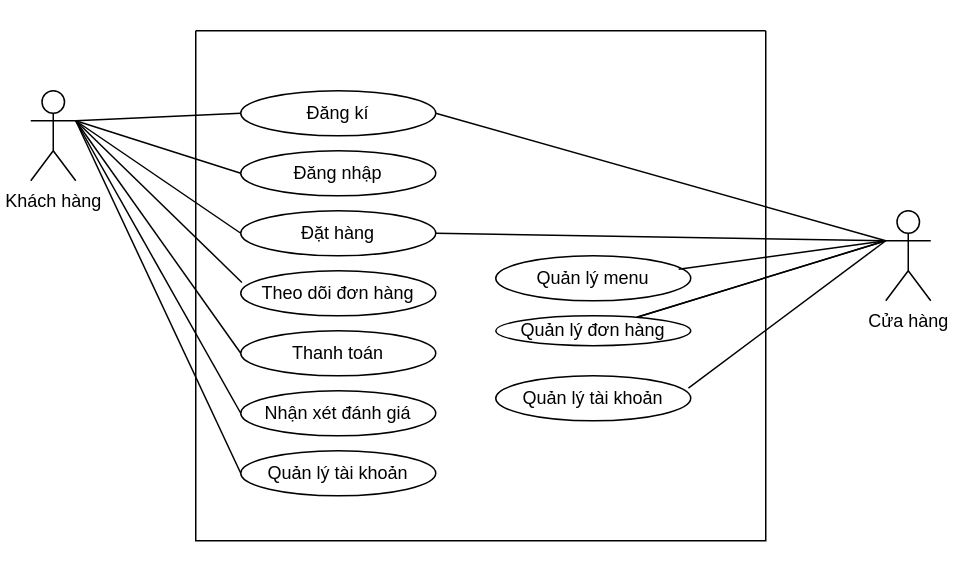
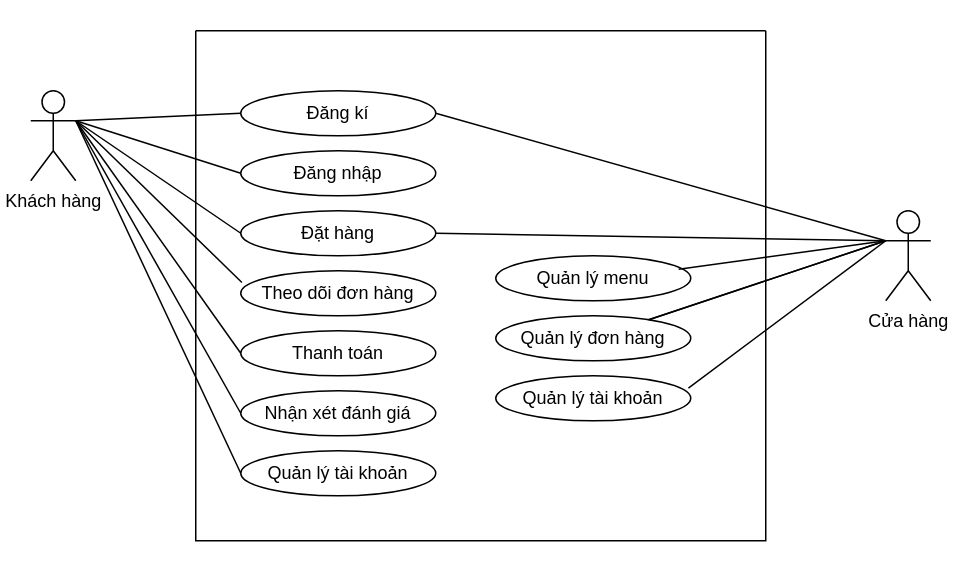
  <mxCell id="0" />
  <mxCell id="1" parent="0" />
  <mxCell id="2" value="Khách hàng" style="shape=umlActor;verticalLabelPosition=bottom;verticalAlign=top;html=1;outlineConnect=0;" parent="1" vertex="1"><mxGeometry x="20" y="60" width="30" height="60" as="geometry" /></mxCell>
  <mxCell id="3" value="Cửa hàng" style="shape=umlActor;verticalLabelPosition=bottom;verticalAlign=top;html=1;outlineConnect=0;" parent="1" vertex="1"><mxGeometry x="590" y="140" width="30" height="60" as="geometry" /></mxCell>
  <mxCell id="4" value="" style="swimlane;startSize=0;" parent="1" vertex="1"><mxGeometry x="130" y="20" width="380" height="340" as="geometry" /></mxCell>
  <mxCell id="5" value="Đăng kí&lt;span style=&quot;color: rgba(0, 0, 0, 0); font-family: monospace; font-size: 0px; text-align: start; text-wrap: nowrap;&quot;&gt;%3CmxGraphModel%3E%3Croot%3E%3CmxCell%20id%3D%220%22%2F%3E%3CmxCell%20id%3D%221%22%20parent%3D%220%22%2F%3E%3CmxCell%20id%3D%222%22%20value%3D%22H%E1%BB%A7y%20d%E1%BB%8Bch%20v%E1%BB%A5%20v%C3%A0%20ho%C3%A0n%20ti%E1%BB%81n%22%20style%3D%22ellipse%3BwhiteSpace%3Dwrap%3Bhtml%3D1%3B%22%20vertex%3D%221%22%20parent%3D%221%22%3E%3CmxGeometry%20x%3D%22230%22%20y%3D%22-130%22%20width%3D%22130%22%20height%3D%2250%22%20as%3D%22geometry%22%2F%3E%3C%2FmxCell%3E%3C%2Froot%3E%3C%2FmxGraphModel%3E&lt;/span&gt;" style="ellipse;whiteSpace=wrap;html=1;" parent="4" vertex="1"><mxGeometry x="30" y="40" width="130" height="30" as="geometry" /></mxCell>
  <mxCell id="6" value="Đăng nhập" style="ellipse;whiteSpace=wrap;html=1;" parent="4" vertex="1"><mxGeometry x="30" y="80" width="130" height="30" as="geometry" /></mxCell>
  <mxCell id="7" value="Đặt hàng" style="ellipse;whiteSpace=wrap;html=1;" parent="4" vertex="1"><mxGeometry x="30" y="120" width="130" height="30" as="geometry" /></mxCell>
  <mxCell id="8" value="Theo dõi đơn hàng" style="ellipse;whiteSpace=wrap;html=1;" parent="4" vertex="1"><mxGeometry x="30" y="160" width="130" height="30" as="geometry" /></mxCell>
  <mxCell id="9" value="Thanh toán" style="ellipse;whiteSpace=wrap;html=1;" parent="4" vertex="1"><mxGeometry x="30" y="200" width="130" height="30" as="geometry" /></mxCell>
  <mxCell id="10" value="Nhận xét đánh giá" style="ellipse;whiteSpace=wrap;html=1;" parent="4" vertex="1"><mxGeometry x="30" y="240" width="130" height="30" as="geometry" /></mxCell>
  <mxCell id="11" value="Quản lý tài khoản" style="ellipse;whiteSpace=wrap;html=1;" parent="4" vertex="1"><mxGeometry x="30" y="280" width="130" height="30" as="geometry" /></mxCell>
  <mxCell id="12" value="Quản lý menu" style="ellipse;whiteSpace=wrap;html=1;" parent="4" vertex="1"><mxGeometry x="200" y="150" width="130" height="30" as="geometry" /></mxCell>
- <mxCell id="13" value="Quản lý đơn hàng" style="ellipse;whiteSpace=wrap;html=1;" parent="4" vertex="1"><mxGeometry x="200" y="190" width="130" height="20" as="geometry" /></mxCell>
+ <mxCell id="13" value="Quản lý đơn hàng" style="ellipse;whiteSpace=wrap;html=1;" parent="4" vertex="1"><mxGeometry x="200" y="190" width="130" height="30" as="geometry" /></mxCell>
  <mxCell id="14" value="Quản lý tài khoản" style="ellipse;whiteSpace=wrap;html=1;" parent="4" vertex="1"><mxGeometry x="200" y="230" width="130" height="30" as="geometry" /></mxCell>
  <mxCell id="15" value="" style="endArrow=none;html=1;rounded=0;exitX=1;exitY=0.333;exitDx=0;exitDy=0;exitPerimeter=0;entryX=0;entryY=0.5;entryDx=0;entryDy=0;" parent="1" source="2" target="5" edge="1"><mxGeometry width="50" height="50" relative="1" as="geometry"><mxPoint x="70" y="100" as="sourcePoint" /><mxPoint x="120" y="50" as="targetPoint" /></mxGeometry></mxCell>
  <mxCell id="16" value="" style="endArrow=none;html=1;rounded=0;exitX=1;exitY=0.333;exitDx=0;exitDy=0;exitPerimeter=0;entryX=0;entryY=0.5;entryDx=0;entryDy=0;" parent="1" source="2" target="6" edge="1"><mxGeometry width="50" height="50" relative="1" as="geometry"><mxPoint x="60" y="90" as="sourcePoint" /><mxPoint x="170" y="85" as="targetPoint" /></mxGeometry></mxCell>
  <mxCell id="17" value="" style="endArrow=none;html=1;rounded=0;entryX=0;entryY=0.5;entryDx=0;entryDy=0;" parent="1" target="7" edge="1"><mxGeometry width="50" height="50" relative="1" as="geometry"><mxPoint x="50" y="80" as="sourcePoint" /><mxPoint x="180" y="95" as="targetPoint" /></mxGeometry></mxCell>
  <mxCell id="18" value="" style="endArrow=none;html=1;rounded=0;entryX=0.006;entryY=0.26;entryDx=0;entryDy=0;entryPerimeter=0;" parent="1" target="8" edge="1"><mxGeometry width="50" height="50" relative="1" as="geometry"><mxPoint x="50" y="80" as="sourcePoint" /><mxPoint x="190" y="105" as="targetPoint" /></mxGeometry></mxCell>
  <mxCell id="19" value="" style="endArrow=none;html=1;rounded=0;entryX=0;entryY=0.5;entryDx=0;entryDy=0;" parent="1" target="9" edge="1"><mxGeometry width="50" height="50" relative="1" as="geometry"><mxPoint x="50" y="80" as="sourcePoint" /><mxPoint x="200" y="115" as="targetPoint" /></mxGeometry></mxCell>
  <mxCell id="20" value="" style="endArrow=none;html=1;rounded=0;entryX=0;entryY=0.5;entryDx=0;entryDy=0;" parent="1" target="10" edge="1"><mxGeometry width="50" height="50" relative="1" as="geometry"><mxPoint x="50" y="80" as="sourcePoint" /><mxPoint x="210" y="125" as="targetPoint" /></mxGeometry></mxCell>
  <mxCell id="21" value="" style="endArrow=none;html=1;rounded=0;entryX=0;entryY=0.5;entryDx=0;entryDy=0;" parent="1" target="11" edge="1"><mxGeometry width="50" height="50" relative="1" as="geometry"><mxPoint x="50" y="80" as="sourcePoint" /><mxPoint x="220" y="135" as="targetPoint" /></mxGeometry></mxCell>
  <mxCell id="22" value="" style="endArrow=none;html=1;rounded=0;exitX=0;exitY=0.333;exitDx=0;exitDy=0;exitPerimeter=0;entryX=1;entryY=0.5;entryDx=0;entryDy=0;" parent="1" source="3" target="5" edge="1"><mxGeometry width="50" height="50" relative="1" as="geometry"><mxPoint x="120" y="150" as="sourcePoint" /><mxPoint x="453.63" y="80.61" as="targetPoint" /></mxGeometry></mxCell>
  <mxCell id="23" value="" style="endArrow=none;html=1;rounded=0;exitX=0;exitY=0.333;exitDx=0;exitDy=0;exitPerimeter=0;" parent="1" source="3" target="13" edge="1"><mxGeometry width="50" height="50" relative="1" as="geometry"><mxPoint x="560" y="190" as="sourcePoint" /><mxPoint x="460" y="115" as="targetPoint" /></mxGeometry></mxCell>
  <mxCell id="24" value="" style="endArrow=none;html=1;rounded=0;entryX=0.938;entryY=0.3;entryDx=0;entryDy=0;entryPerimeter=0;" parent="1" target="12" edge="1"><mxGeometry width="50" height="50" relative="1" as="geometry"><mxPoint x="590" y="160" as="sourcePoint" /><mxPoint x="474" y="101" as="targetPoint" /></mxGeometry></mxCell>
  <mxCell id="25" value="" style="endArrow=none;html=1;rounded=0;entryX=1;entryY=0.5;entryDx=0;entryDy=0;" parent="1" target="7" edge="1"><mxGeometry width="50" height="50" relative="1" as="geometry"><mxPoint x="590" y="160" as="sourcePoint" /><mxPoint x="484" y="111" as="targetPoint" /></mxGeometry></mxCell>
  <mxCell id="26" value="" style="endArrow=none;html=1;rounded=0;" parent="1" target="13" edge="1"><mxGeometry width="50" height="50" relative="1" as="geometry"><mxPoint x="590" y="160" as="sourcePoint" /><mxPoint x="494" y="121" as="targetPoint" /></mxGeometry></mxCell>
  <mxCell id="27" value="" style="endArrow=none;html=1;rounded=0;entryX=0.988;entryY=0.273;entryDx=0;entryDy=0;entryPerimeter=0;" parent="1" target="14" edge="1"><mxGeometry width="50" height="50" relative="1" as="geometry"><mxPoint x="590" y="160" as="sourcePoint" /><mxPoint x="504" y="131" as="targetPoint" /></mxGeometry></mxCell>
